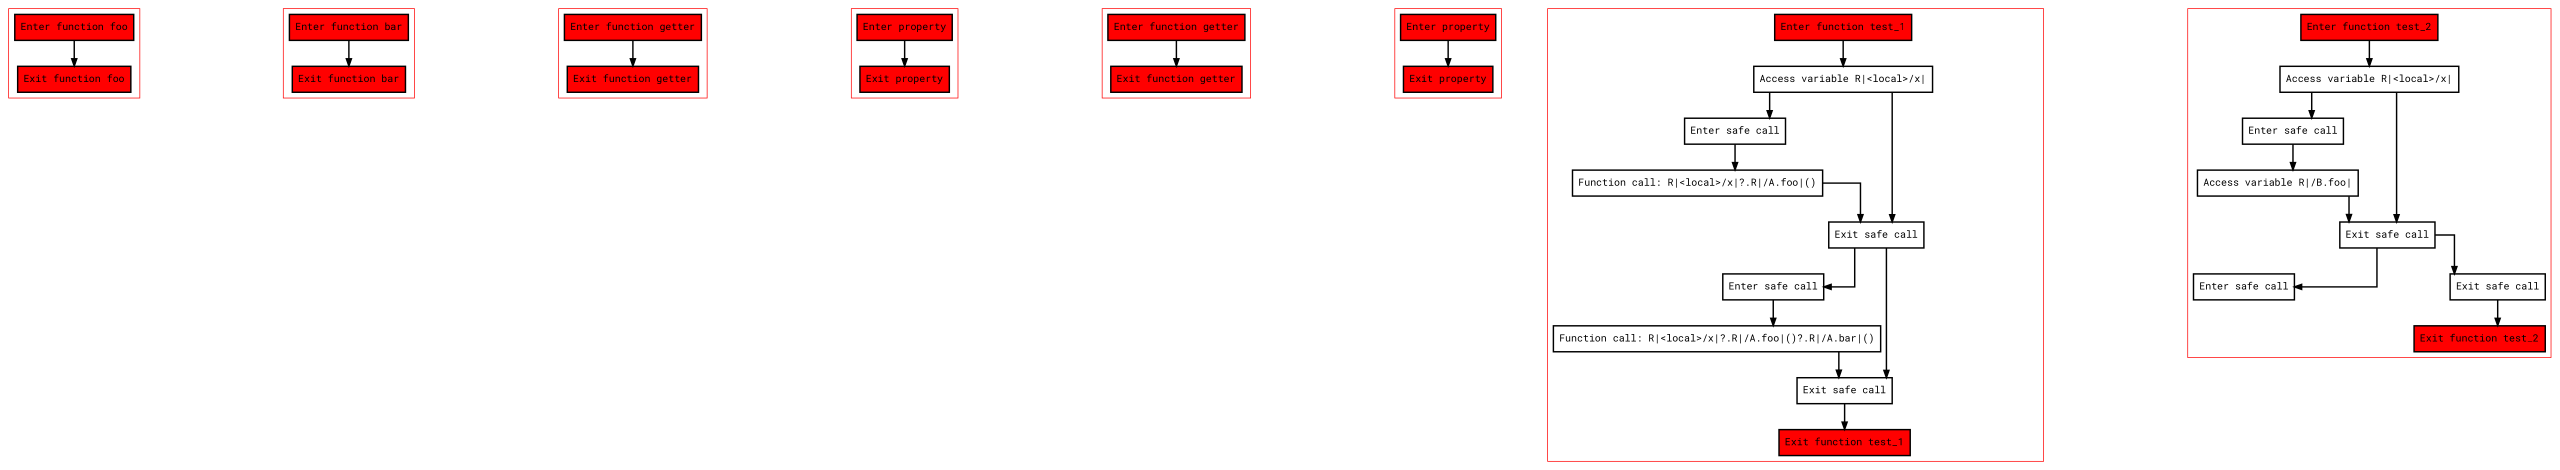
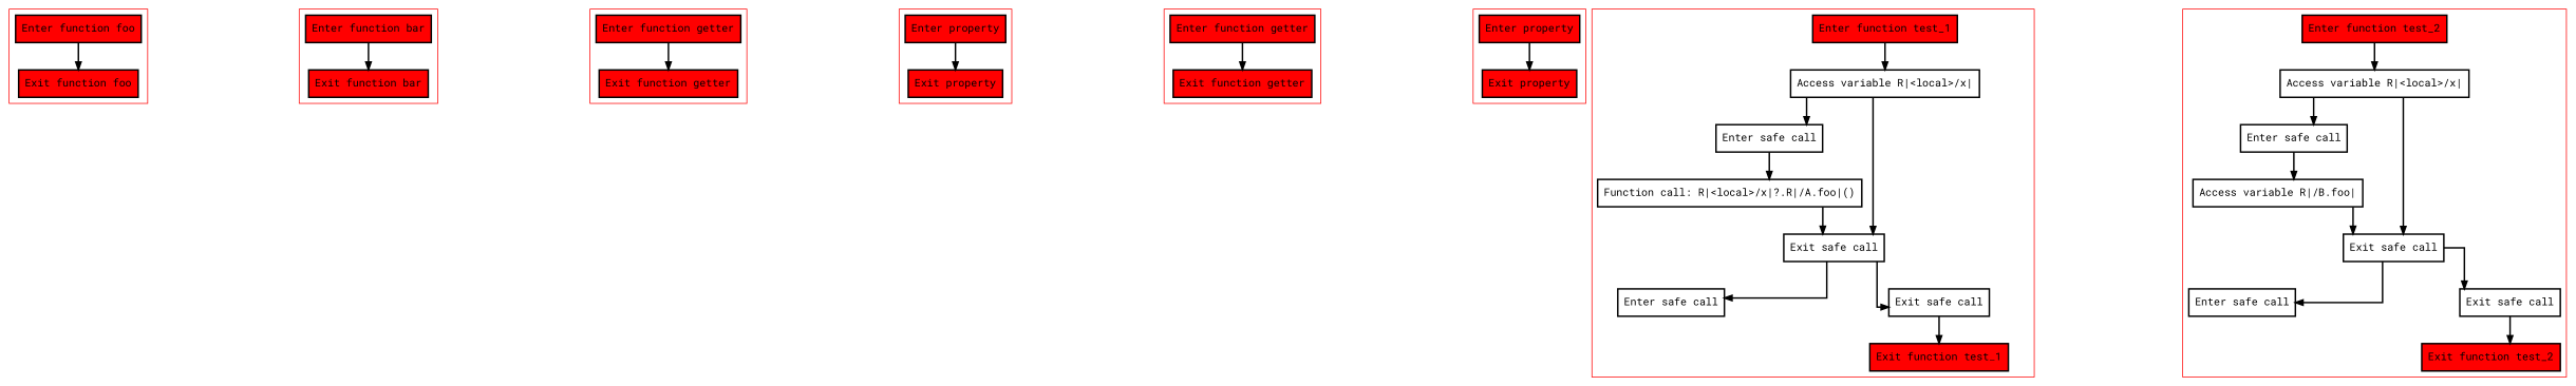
  digraph {
    fontname="Roboto Mono"
    nodesep=3
    splines=ortho
    node [fillcolor=red fontname="Roboto Mono" penwidth=2 shape=box style=filled]
    edge [fontname="Roboto Mono" penwidth=2]
    n1 [label="Enter function foo"]
    n2 [label="Exit function foo"]
    n3 [label="Enter function bar"]
    n4 [label="Exit function bar"]
    n5 [label="Enter function getter"]
    n6 [label="Exit function getter"]
    n7 [label="Enter property"]
    n8 [label="Exit property"]
    n9 [label="Enter function getter"]
    n10 [label="Exit function getter"]
    n11 [label="Enter property"]
    n12 [label="Exit property"]
    n13 [label="Enter function test_1"]
    n14 [label="Access variable R|<local>/x|" fillcolor="" style=""]
    n15 [label="Enter safe call" fillcolor="" style=""]
    n16 [label="Function call: R|<local>/x|?.R|/A.foo|()" fillcolor="" style=""]
    n17 [label="Exit safe call" fillcolor="" style=""]
    n18 [label="Enter safe call" fillcolor="" style=""]
-   n19 [label="Function call: R|<local>/x|?.R|/A.foo|()?.R|/A.bar|()" fillcolor="" style=""]
    n20 [label="Exit safe call" fillcolor="" style=""]
    n21 [label="Exit function test_1"]
    n22 [label="Enter function test_2"]
    n23 [label="Access variable R|<local>/x|" fillcolor="" style=""]
    n24 [label="Enter safe call" fillcolor="" style=""]
    n25 [label="Access variable R|/B.foo|" fillcolor="" style=""]
    n26 [label="Exit safe call" fillcolor="" style=""]
    n27 [label="Enter safe call" fillcolor="" style=""]
    n28 [label="Exit safe call" fillcolor="" style=""]
    n29 [label="Exit function test_2"]
    subgraph cluster_1 {
      color=red
      n1
      n2
    }
    subgraph cluster_2 {
      color=red
      n3
      n4
    }
    subgraph cluster_3 {
      color=red
      n5
      n6
    }
    subgraph cluster_4 {
      color=red
      n7
      n8
    }
    subgraph cluster_5 {
      color=red
      n9
      n10
    }
    subgraph cluster_6 {
      color=red
      n11
      n12
    }
    subgraph cluster_7 {
      color=red
      n13
      n14
      n15
      n16
      n17
      n18
-     n19
      n20
      n21
    }
    subgraph cluster_8 {
      color=red
      n22
      n23
      n24
      n25
      n26
      n27
      n28
      n29
    }
    n1 -> n2
    n3 -> n4
    n5 -> n6
    n7 -> n8
    n9 -> n10
    n11 -> n12
    n13 -> n14
    n14 -> n15
    n14 -> n17
    n15 -> n16
    n16 -> n17
    n17 -> n18
    n17 -> n20
-   n18 -> n19
-   n19 -> n20
    n20 -> n21
    n22 -> n23
    n23 -> n24
    n23 -> n26
    n24 -> n25
    n25 -> n26
    n26 -> n27
    n26 -> n28
    n28 -> n29
  }
